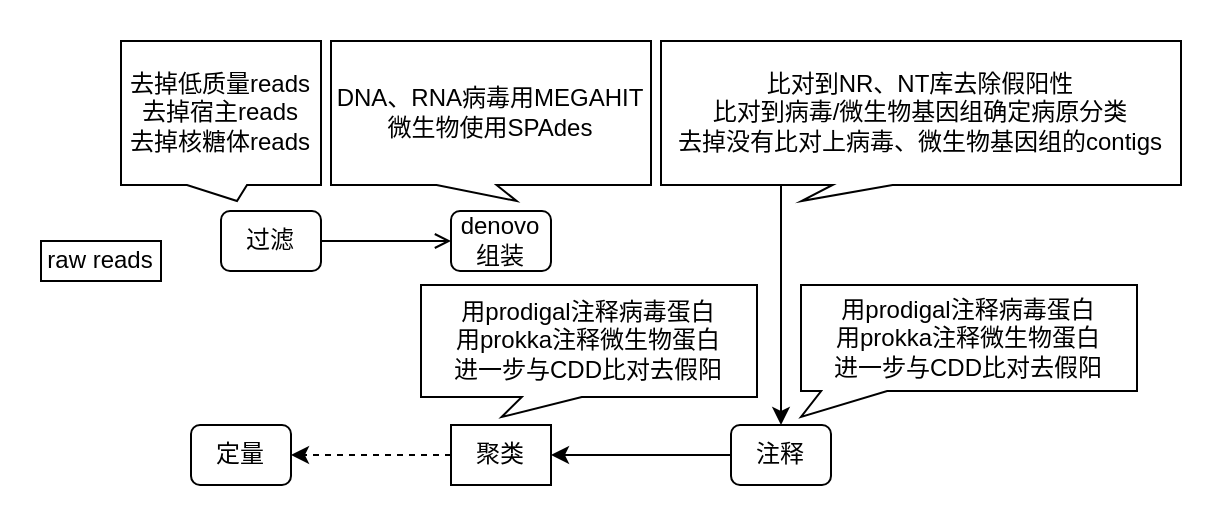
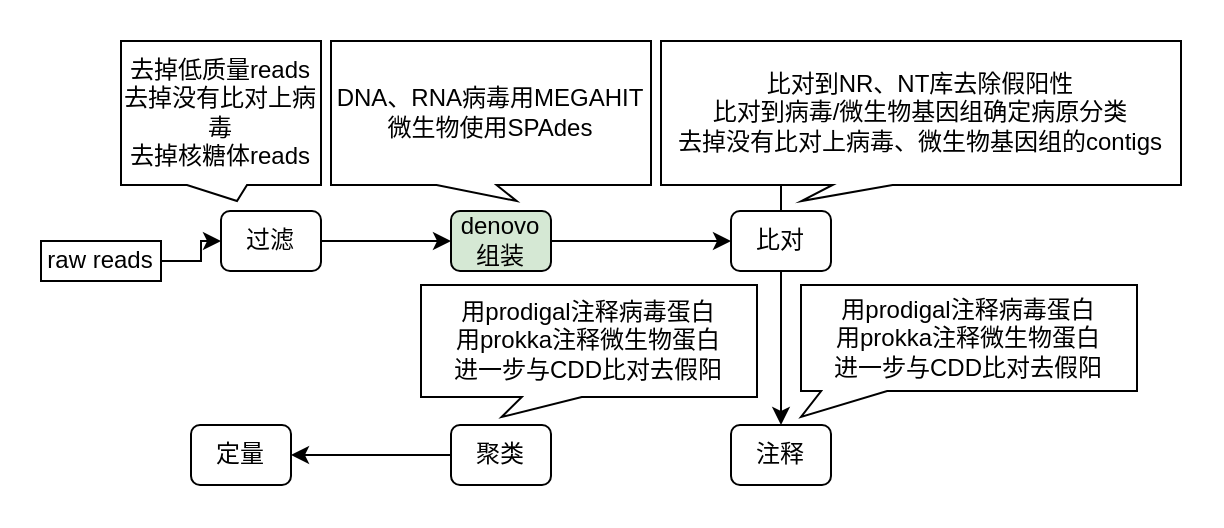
  <mxCell id="0" />
  <mxCell id="1" parent="0" />
- <mxCell id="2" value="" style="edgeStyle=orthogonalEdgeStyle;rounded=0;orthogonalLoop=1;jettySize=auto;html=1;endArrow=open;" parent="1" source="3" target="5" edge="1"><mxGeometry relative="1" as="geometry" /></mxCell>
+ <mxCell id="2" value="" style="edgeStyle=orthogonalEdgeStyle;rounded=0;orthogonalLoop=1;jettySize=auto;html=1;" parent="1" source="3" target="5" edge="1"><mxGeometry relative="1" as="geometry" /></mxCell>
  <mxCell id="3" value="过滤" style="rounded=1;whiteSpace=wrap;html=1;fontSize=12;glass=0;strokeWidth=1;shadow=0;" parent="1" vertex="1"><mxGeometry x="110" y="105" width="50" height="30" as="geometry" /></mxCell>
- <mxCell id="5" value="denovo组装" style="rounded=1;whiteSpace=wrap;html=1;fontSize=12;glass=0;strokeWidth=1;shadow=0;" parent="1" vertex="1"><mxGeometry x="225" y="105" width="50" height="30" as="geometry" /></mxCell>
+ <mxCell id="4" value="" style="edgeStyle=orthogonalEdgeStyle;rounded=0;orthogonalLoop=1;jettySize=auto;html=1;" edge="1" parent="1" source="5" target="11"><mxGeometry relative="1" as="geometry" /></mxCell>
+ <mxCell id="5" value="denovo组装" style="rounded=1;whiteSpace=wrap;html=1;fontSize=12;glass=0;strokeWidth=1;shadow=0;fillColor=#d5e8d4;" parent="1" vertex="1"><mxGeometry x="225" y="105" width="50" height="30" as="geometry" /></mxCell>
+ <mxCell id="6" value="" style="edgeStyle=orthogonalEdgeStyle;rounded=0;orthogonalLoop=1;jettySize=auto;html=1;" parent="1" source="7" target="3" edge="1"><mxGeometry relative="1" as="geometry" /></mxCell>
  <mxCell id="7" value="raw reads" style="rounded=0;whiteSpace=wrap;html=1;" parent="1" vertex="1"><mxGeometry x="20" y="120" width="60" height="20" as="geometry" /></mxCell>
- <mxCell id="8" value="去掉低质量reads&lt;br&gt;去掉宿主reads&lt;br&gt;去掉核糖体reads" style="shape=callout;whiteSpace=wrap;html=1;perimeter=calloutPerimeter;position2=0.58;size=8;position=0.33;base=30;" parent="1" vertex="1"><mxGeometry x="60" y="20" width="100" height="80" as="geometry" /></mxCell>
+ <mxCell id="8" value="去掉低质量reads&lt;br&gt;去掉没有比对上病毒&lt;br&gt;去掉核糖体reads" style="shape=callout;whiteSpace=wrap;html=1;perimeter=calloutPerimeter;position2=0.58;size=8;position=0.33;base=30;" parent="1" vertex="1"><mxGeometry x="60" y="20" width="100" height="80" as="geometry" /></mxCell>
  <mxCell id="9" value="DNA、RNA病毒用MEGAHIT&lt;br&gt;&lt;div&gt;&lt;span&gt;微生物使用SPAdes&lt;/span&gt;&lt;/div&gt;" style="shape=callout;whiteSpace=wrap;html=1;perimeter=calloutPerimeter;position2=0.58;size=8;position=0.33;base=30;" vertex="1" parent="1"><mxGeometry x="165" y="20" width="160" height="80" as="geometry" /></mxCell>
  <mxCell id="10" value="" style="edgeStyle=orthogonalEdgeStyle;rounded=0;orthogonalLoop=1;jettySize=auto;html=1;" edge="1" parent="1" target="14"><mxGeometry relative="1" as="geometry"><mxPoint x="390" y="81" as="sourcePoint" /><Array as="points"><mxPoint x="390" y="138" /><mxPoint x="390" y="138" /></Array></mxGeometry></mxCell>
+ <mxCell id="11" value="比对" style="rounded=1;whiteSpace=wrap;html=1;fontSize=12;glass=0;strokeWidth=1;shadow=0;" vertex="1" parent="1"><mxGeometry x="365" y="105" width="50" height="30" as="geometry" /></mxCell>
  <mxCell id="12" value="比对到NR、NT库去除假阳性&lt;br&gt;比对到病毒/微生物基因组确定病原分类&lt;br&gt;去掉没有比对上病毒、微生物基因组的contigs" style="shape=callout;whiteSpace=wrap;html=1;perimeter=calloutPerimeter;position2=0.27;size=8;position=0.33;base=30;" vertex="1" parent="1"><mxGeometry x="330" y="20" width="260" height="80" as="geometry" /></mxCell>
- <mxCell id="13" value="" style="edgeStyle=orthogonalEdgeStyle;rounded=0;orthogonalLoop=1;jettySize=auto;html=1;" edge="1" parent="1" source="14" target="17"><mxGeometry relative="1" as="geometry" /></mxCell>
  <mxCell id="14" value="注释" style="rounded=1;whiteSpace=wrap;html=1;fontSize=12;glass=0;strokeWidth=1;shadow=0;" vertex="1" parent="1"><mxGeometry x="365" y="212" width="50" height="30" as="geometry" /></mxCell>
  <mxCell id="15" value="用prodigal注释病毒蛋白&lt;br&gt;用prokka注释微生物蛋白&lt;br&gt;进一步与CDD比对去假阳" style="shape=callout;whiteSpace=wrap;html=1;perimeter=calloutPerimeter;position2=0;size=13;position=0.06;base=33;" vertex="1" parent="1"><mxGeometry x="400" y="142" width="168" height="66" as="geometry" /></mxCell>
- <mxCell id="16" value="" style="edgeStyle=orthogonalEdgeStyle;rounded=0;orthogonalLoop=1;jettySize=auto;html=1;dashed=1;" edge="1" parent="1" source="17" target="18"><mxGeometry relative="1" as="geometry" /></mxCell>
- <mxCell id="17" value="聚类" style="whiteSpace=wrap;html=1;fontSize=12;glass=0;strokeWidth=1;shadow=0;rounded=0;" vertex="1" parent="1"><mxGeometry x="225" y="212" width="50" height="30" as="geometry" /></mxCell>
+ <mxCell id="16" value="" style="edgeStyle=orthogonalEdgeStyle;rounded=0;orthogonalLoop=1;jettySize=auto;html=1;" edge="1" parent="1" source="17" target="18"><mxGeometry relative="1" as="geometry" /></mxCell>
+ <mxCell id="17" value="聚类" style="rounded=1;whiteSpace=wrap;html=1;fontSize=12;glass=0;strokeWidth=1;shadow=0;" vertex="1" parent="1"><mxGeometry x="225" y="212" width="50" height="30" as="geometry" /></mxCell>
  <mxCell id="18" value="定量" style="rounded=1;whiteSpace=wrap;html=1;fontSize=12;glass=0;strokeWidth=1;shadow=0;" vertex="1" parent="1"><mxGeometry x="95" y="212" width="50" height="30" as="geometry" /></mxCell>
  <mxCell id="19" value="用prodigal注释病毒蛋白&lt;br&gt;用prokka注释微生物蛋白&lt;br&gt;进一步与CDD比对去假阳" style="shape=callout;whiteSpace=wrap;html=1;perimeter=calloutPerimeter;position2=0.24;size=10;position=0.3;base=30;" vertex="1" parent="1"><mxGeometry x="210" y="142" width="168" height="66" as="geometry" /></mxCell>
